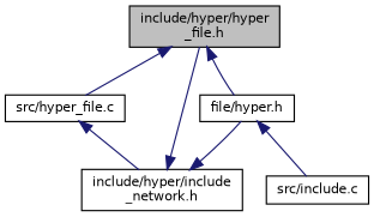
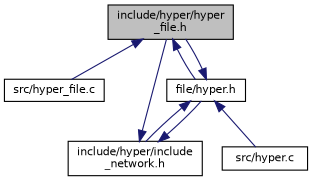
  digraph {
    node [color=black fillcolor=white fontname=Helvetica fontsize=10 shape=record style=filled]
    edge [color=midnightblue dir=back fontname=Helvetica fontsize=10 labelfontname=Helvetica labelfontsize=10 style=solid]
    n1 [fillcolor=grey75 fontcolor=black height=0.2 label="include/hyper/hyper\l_file.h" width=0.4]
    n2 [height=0.2 label="file/hyper.h" width=0.4]
    n3 [height=0.2 label="src/hyper_file.c" width=0.4]
    n4 [height=0.2 label="include/hyper/include\l_network.h" width=0.4]
-   n5 [height=0.2 label="src/include.c" width=0.4]
+   n5 [height=0.2 label="src/hyper.c" width=0.4]
    n1 -> n2
    n1 -> n3
-   n3 -> n4
+   n2 -> n1
+   n2 -> n4
    n2 -> n5
    n4 -> n1
    n4 -> n2
  }
